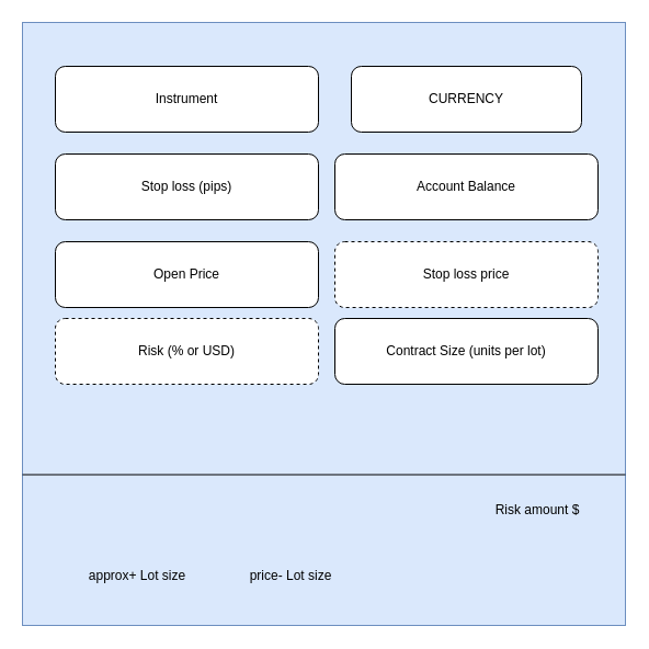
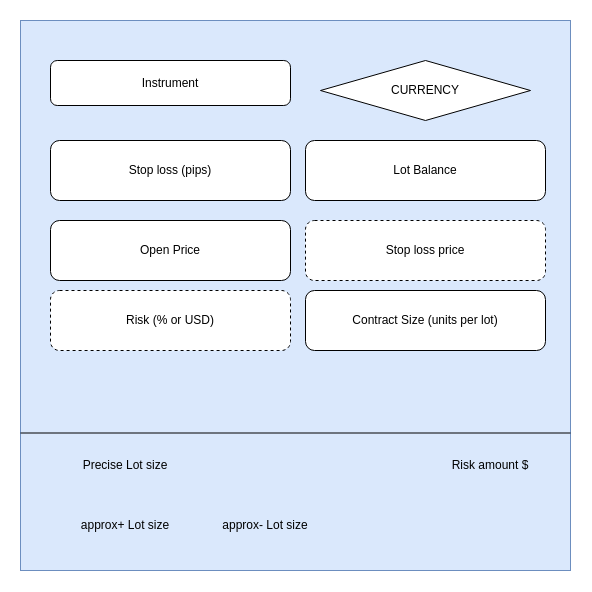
  <mxCell id="0" />
  <mxCell id="1" parent="0" />
  <mxCell id="2" value="" style="whiteSpace=wrap;html=1;aspect=fixed;fillColor=#dae8fc;strokeColor=#6c8ebf;" vertex="1" parent="1"><mxGeometry x="20" y="20" width="550" height="550" as="geometry" /></mxCell>
- <mxCell id="3" value="Instrument" style="rounded=1;whiteSpace=wrap;html=1;" vertex="1" parent="1"><mxGeometry x="50" y="60" width="240" height="60" as="geometry" /></mxCell>
- <mxCell id="4" value="CURRENCY" style="rounded=1;whiteSpace=wrap;html=1;" vertex="1" parent="1"><mxGeometry x="320" y="60" width="210" height="60" as="geometry" /></mxCell>
+ <mxCell id="3" value="Instrument" style="rounded=1;whiteSpace=wrap;html=1;" vertex="1" parent="1"><mxGeometry x="50" y="60" width="240" height="45" as="geometry" /></mxCell>
+ <mxCell id="4" value="CURRENCY" style="rhombus;whiteSpace=wrap;html=1;" vertex="1" parent="1"><mxGeometry x="320" y="60" width="210" height="60" as="geometry" /></mxCell>
  <mxCell id="5" value="Stop loss (pips)" style="rounded=1;whiteSpace=wrap;html=1;" vertex="1" parent="1"><mxGeometry x="50" y="140" width="240" height="60" as="geometry" /></mxCell>
- <mxCell id="6" value="Account Balance" style="rounded=1;whiteSpace=wrap;html=1;" vertex="1" parent="1"><mxGeometry x="305" y="140" width="240" height="60" as="geometry" /></mxCell>
+ <mxCell id="6" value="Lot Balance" style="rounded=1;whiteSpace=wrap;html=1;" vertex="1" parent="1"><mxGeometry x="305" y="140" width="240" height="60" as="geometry" /></mxCell>
  <mxCell id="7" value="Open Price&lt;span style=&quot;color: rgba(0, 0, 0, 0); font-family: monospace; font-size: 0px; text-align: start;&quot;&gt;%3CmxGraphModel%3E%3Croot%3E%3CmxCell%20id%3D%220%22%2F%3E%3CmxCell%20id%3D%221%22%20parent%3D%220%22%2F%3E%3CmxCell%20id%3D%222%22%20value%3D%22Pairs%22%20style%3D%22rounded%3D1%3BwhiteSpace%3Dwrap%3Bhtml%3D1%3B%22%20vertex%3D%221%22%20parent%3D%221%22%3E%3CmxGeometry%20x%3D%22110%22%20y%3D%2220%22%20width%3D%22240%22%20height%3D%2260%22%20as%3D%22geometry%22%2F%3E%3C%2FmxCell%3E%3C%2Froot%3E%3C%2FmxGraphModel%3E&lt;/span&gt;&lt;span style=&quot;color: rgba(0, 0, 0, 0); font-family: monospace; font-size: 0px; text-align: start;&quot;&gt;%3CmxGraphModel%3E%3Croot%3E%3CmxCell%20id%3D%220%22%2F%3E%3CmxCell%20id%3D%221%22%20parent%3D%220%22%2F%3E%3CmxCell%20id%3D%222%22%20value%3D%22Pairs%22%20style%3D%22rounded%3D1%3BwhiteSpace%3Dwrap%3Bhtml%3D1%3B%22%20vertex%3D%221%22%20parent%3D%221%22%3E%3CmxGeometry%20x%3D%22110%22%20y%3D%2220%22%20width%3D%22240%22%20height%3D%2260%22%20as%3D%22geometry%22%2F%3E%3C%2FmxCell%3E%3C%2Froot%3E%3C%2FmxGraphModel%3E&lt;/span&gt;" style="rounded=1;whiteSpace=wrap;html=1;" vertex="1" parent="1"><mxGeometry x="50" y="220" width="240" height="60" as="geometry" /></mxCell>
  <mxCell id="8" value="Stop loss price" style="rounded=1;whiteSpace=wrap;html=1;dashed=1;" vertex="1" parent="1"><mxGeometry x="305" y="220" width="240" height="60" as="geometry" /></mxCell>
  <mxCell id="9" value="Risk (% or USD)" style="rounded=1;whiteSpace=wrap;html=1;dashed=1;" vertex="1" parent="1"><mxGeometry x="50" y="290" width="240" height="60" as="geometry" /></mxCell>
  <mxCell id="10" value="Contract Size (units per lot)" style="rounded=1;whiteSpace=wrap;html=1;" vertex="1" parent="1"><mxGeometry x="305" y="290" width="240" height="60" as="geometry" /></mxCell>
+ <mxCell id="11" value="Precise Lot size" style="text;html=1;strokeColor=none;fillColor=none;align=center;verticalAlign=middle;whiteSpace=wrap;rounded=0;" vertex="1" parent="1"><mxGeometry x="70" y="450" width="110" height="30" as="geometry" /></mxCell>
  <mxCell id="12" value="approx+ Lot size" style="text;html=1;strokeColor=none;fillColor=none;align=center;verticalAlign=middle;whiteSpace=wrap;rounded=0;" vertex="1" parent="1"><mxGeometry x="70" y="510" width="110" height="30" as="geometry" /></mxCell>
- <mxCell id="13" value="price- Lot size" style="text;html=1;strokeColor=none;fillColor=none;align=center;verticalAlign=middle;whiteSpace=wrap;rounded=0;" vertex="1" parent="1"><mxGeometry x="210" y="510" width="110" height="30" as="geometry" /></mxCell>
+ <mxCell id="13" value="approx- Lot size" style="text;html=1;strokeColor=none;fillColor=none;align=center;verticalAlign=middle;whiteSpace=wrap;rounded=0;" vertex="1" parent="1"><mxGeometry x="210" y="510" width="110" height="30" as="geometry" /></mxCell>
  <mxCell id="14" value="Risk amount $" style="text;html=1;strokeColor=none;fillColor=none;align=center;verticalAlign=middle;whiteSpace=wrap;rounded=0;" vertex="1" parent="1"><mxGeometry x="435" y="450" width="110" height="30" as="geometry" /></mxCell>
  <mxCell id="15" value="" style="endArrow=none;html=1;rounded=0;exitX=0;exitY=0.75;exitDx=0;exitDy=0;entryX=1;entryY=0.75;entryDx=0;entryDy=0;" edge="1" parent="1" source="2" target="2"><mxGeometry width="50" height="50" relative="1" as="geometry"><mxPoint x="330" y="420" as="sourcePoint" /><mxPoint x="380" y="370" as="targetPoint" /></mxGeometry></mxCell>
